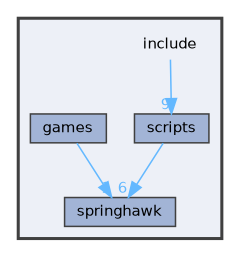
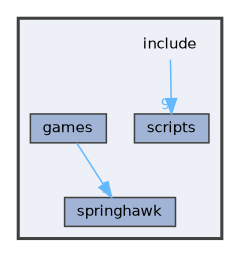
  digraph {
    compound=true
    node [fontname=Helvetica fontsize=10 shape=box color=grey25 fillcolor="#a2b4d6" style=filled]
    edge [color=steelblue1 fontcolor=steelblue1 fontname=Helvetica fontsize=10 labeldistance=1.5 labelfontname=Helvetica labelfontsize=10]
    n1 [height=0.2 label=include shape=plaintext width=0.4 color="" fillcolor="" style=""]
    n2 [height=0.2 label=games width=0.4]
    n3 [height=0.2 label=scripts width=0.4]
    n4 [height=0.2 label=springhawk width=0.4]
    subgraph cluster_1 {
      bgcolor="#edf0f7"
      fontname=Helvetica
      fontsize=10
      pencolor=grey25
      style="filled,bold"
      n1
      n2
      n3
      n4
    }
    n1 -> n3 [headlabel=9]
    n2 -> n4 [headlabel=1]
-   n3 -> n4 [headlabel=6]
  }
